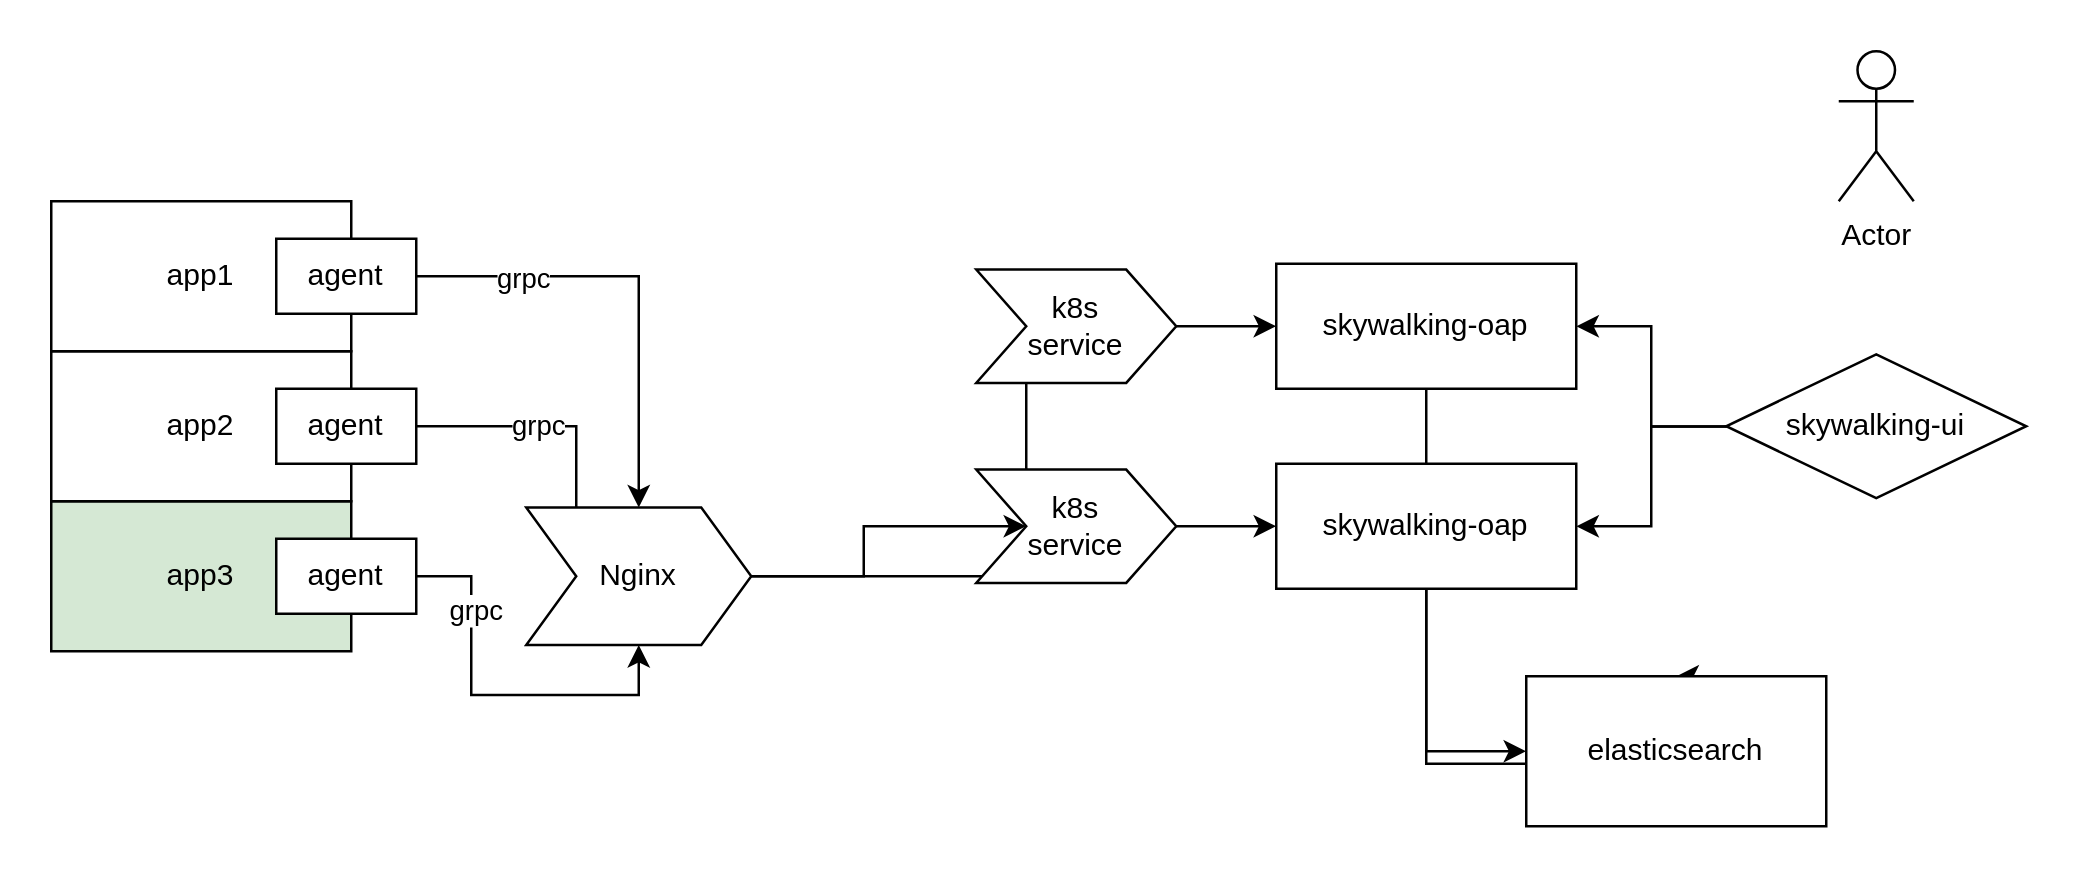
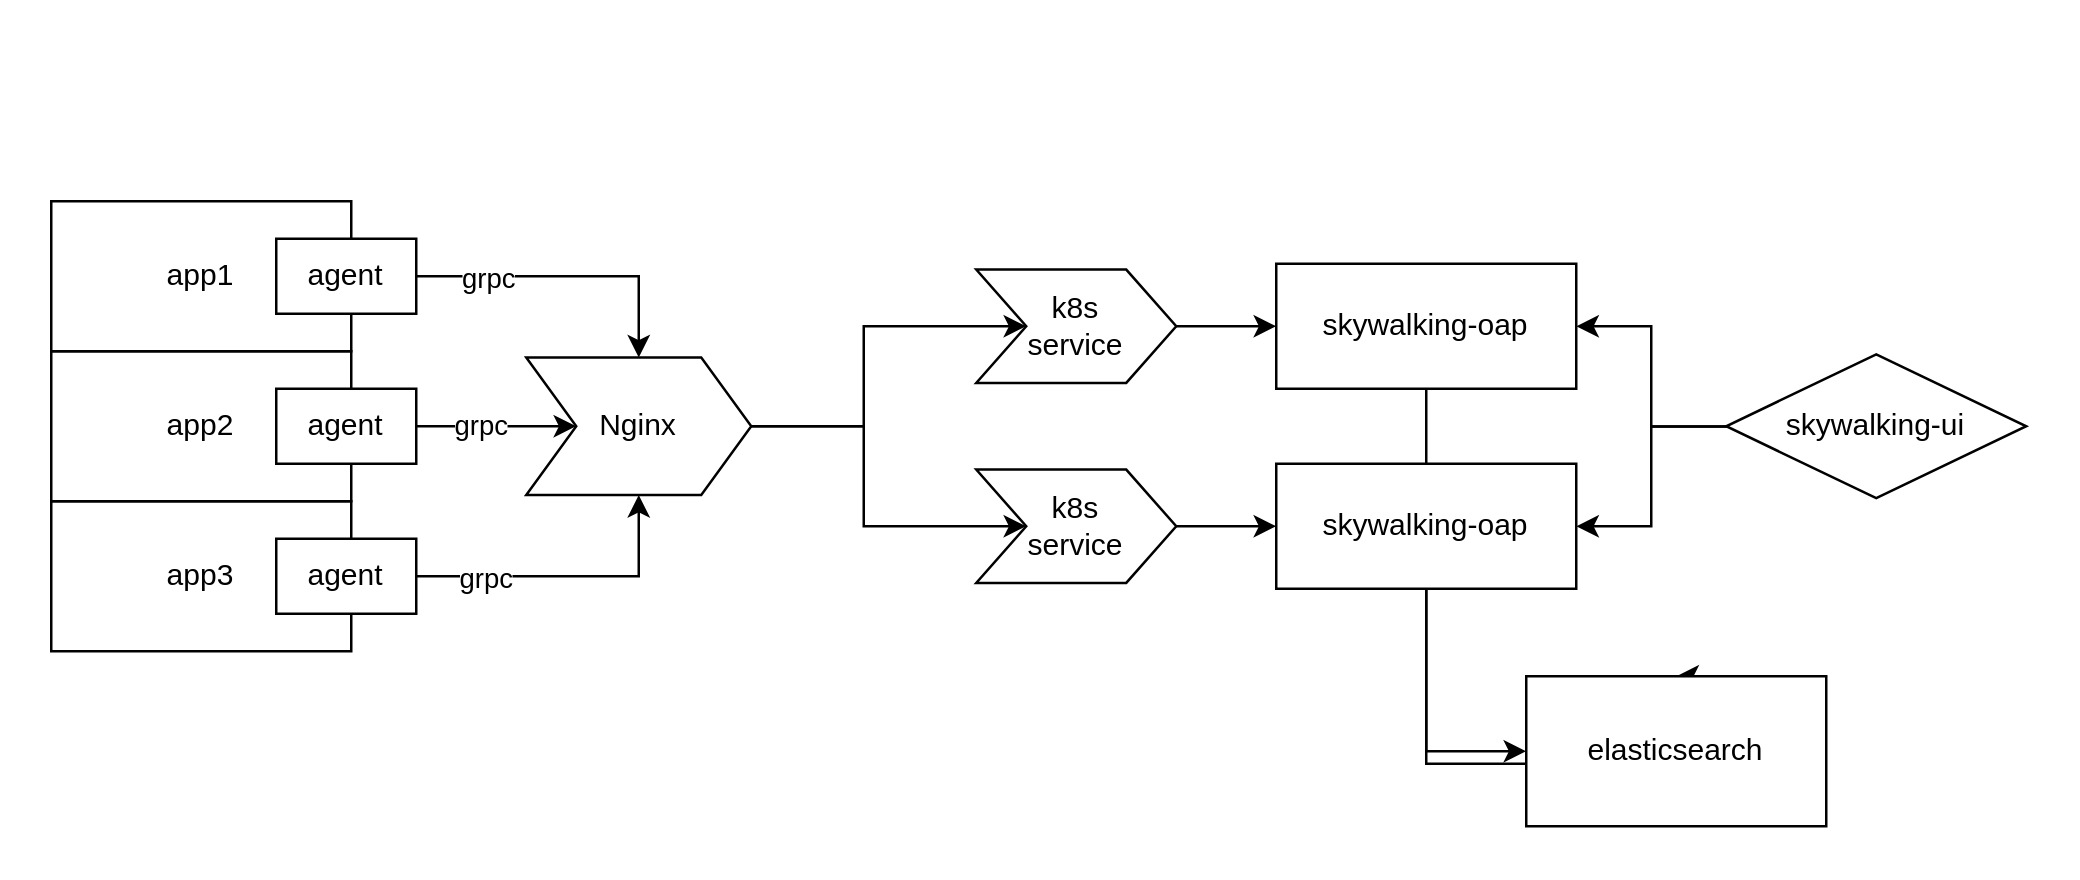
  <mxCell id="0" />
  <mxCell id="1" parent="0" />
  <mxCell id="2" style="edgeStyle=orthogonalEdgeStyle;rounded=0;orthogonalLoop=1;jettySize=auto;html=1;entryX=0.5;entryY=0;entryDx=0;entryDy=0;" edge="1" parent="1" source="17" target="21"><mxGeometry relative="1" as="geometry"><Array as="points"><mxPoint x="570" y="305" /><mxPoint x="680" y="305" /></Array></mxGeometry></mxCell>
- <mxCell id="3" value="app3" style="rounded=0;whiteSpace=wrap;html=1;fillColor=#d5e8d4;" vertex="1" parent="1"><mxGeometry x="20" y="200" width="120" height="60" as="geometry" /></mxCell>
+ <mxCell id="3" value="app3" style="rounded=0;whiteSpace=wrap;html=1;" vertex="1" parent="1"><mxGeometry x="20" y="200" width="120" height="60" as="geometry" /></mxCell>
  <mxCell id="4" value="app2" style="rounded=0;whiteSpace=wrap;html=1;" vertex="1" parent="1"><mxGeometry x="20" y="140" width="120" height="60" as="geometry" /></mxCell>
  <mxCell id="5" value="app1" style="rounded=0;whiteSpace=wrap;html=1;" vertex="1" parent="1"><mxGeometry x="20" y="80" width="120" height="60" as="geometry" /></mxCell>
  <mxCell id="6" style="edgeStyle=orthogonalEdgeStyle;rounded=0;orthogonalLoop=1;jettySize=auto;html=1;entryX=0.5;entryY=0;entryDx=0;entryDy=0;" edge="1" parent="1" source="8" target="20"><mxGeometry relative="1" as="geometry" /></mxCell>
  <mxCell id="7" value="grpc" style="edgeLabel;html=1;align=center;verticalAlign=middle;resizable=0;points=[];" vertex="1" connectable="0" parent="6"><mxGeometry x="-0.539" relative="1" as="geometry"><mxPoint as="offset" /></mxGeometry></mxCell>
  <mxCell id="8" value="agent" style="rounded=0;whiteSpace=wrap;html=1;" vertex="1" parent="1"><mxGeometry x="110" y="95" width="56" height="30" as="geometry" /></mxCell>
  <mxCell id="9" style="edgeStyle=orthogonalEdgeStyle;rounded=0;orthogonalLoop=1;jettySize=auto;html=1;entryX=0.5;entryY=1;entryDx=0;entryDy=0;" edge="1" parent="1" source="11" target="20"><mxGeometry relative="1" as="geometry" /></mxCell>
  <mxCell id="10" value="grpc" style="edgeLabel;html=1;align=center;verticalAlign=middle;resizable=0;points=[];" vertex="1" connectable="0" parent="9"><mxGeometry x="-0.563" y="1" relative="1" as="geometry"><mxPoint y="1" as="offset" /></mxGeometry></mxCell>
  <mxCell id="11" value="agent" style="rounded=0;whiteSpace=wrap;html=1;" vertex="1" parent="1"><mxGeometry x="110" y="215" width="56" height="30" as="geometry" /></mxCell>
  <mxCell id="12" style="edgeStyle=orthogonalEdgeStyle;rounded=0;orthogonalLoop=1;jettySize=auto;html=1;entryX=0;entryY=0.5;entryDx=0;entryDy=0;" edge="1" parent="1" source="14" target="20"><mxGeometry relative="1" as="geometry" /></mxCell>
  <mxCell id="13" value="grpc" style="edgeLabel;html=1;align=center;verticalAlign=middle;resizable=0;points=[];" vertex="1" connectable="0" parent="12"><mxGeometry x="-0.231" y="1" relative="1" as="geometry"><mxPoint as="offset" /></mxGeometry></mxCell>
  <mxCell id="14" value="agent" style="rounded=0;whiteSpace=wrap;html=1;" vertex="1" parent="1"><mxGeometry x="110" y="155" width="56" height="30" as="geometry" /></mxCell>
  <mxCell id="15" style="edgeStyle=orthogonalEdgeStyle;rounded=0;orthogonalLoop=1;jettySize=auto;html=1;entryX=0;entryY=0.5;entryDx=0;entryDy=0;" edge="1" parent="1" source="16" target="21"><mxGeometry relative="1" as="geometry" /></mxCell>
  <mxCell id="16" value="skywalking-oap" style="rounded=0;whiteSpace=wrap;html=1;" vertex="1" parent="1"><mxGeometry x="510" y="185" width="120" height="50" as="geometry" /></mxCell>
  <mxCell id="17" value="skywalking-oap" style="rounded=0;whiteSpace=wrap;html=1;" vertex="1" parent="1"><mxGeometry x="510" y="105" width="120" height="50" as="geometry" /></mxCell>
  <mxCell id="18" style="edgeStyle=orthogonalEdgeStyle;rounded=0;orthogonalLoop=1;jettySize=auto;html=1;entryX=0;entryY=0.5;entryDx=0;entryDy=0;" edge="1" parent="1" source="20" target="27"><mxGeometry relative="1" as="geometry" /></mxCell>
  <mxCell id="19" style="edgeStyle=orthogonalEdgeStyle;rounded=0;orthogonalLoop=1;jettySize=auto;html=1;" edge="1" parent="1" source="20" target="29"><mxGeometry relative="1" as="geometry" /></mxCell>
- <mxCell id="20" value="Nginx" style="shape=step;perimeter=stepPerimeter;whiteSpace=wrap;html=1;fixedSize=1;" vertex="1" parent="1"><mxGeometry x="210" y="202.5" width="90" height="55" as="geometry" /></mxCell>
+ <mxCell id="20" value="Nginx" style="shape=step;perimeter=stepPerimeter;whiteSpace=wrap;html=1;fixedSize=1;" vertex="1" parent="1"><mxGeometry x="210" y="142.5" width="90" height="55" as="geometry" /></mxCell>
  <mxCell id="21" value="elasticsearch" style="rounded=0;whiteSpace=wrap;html=1;" vertex="1" parent="1"><mxGeometry x="610" y="270" width="120" height="60" as="geometry" /></mxCell>
  <mxCell id="22" style="edgeStyle=orthogonalEdgeStyle;rounded=0;orthogonalLoop=1;jettySize=auto;html=1;entryX=1;entryY=0.5;entryDx=0;entryDy=0;" edge="1" parent="1" source="24" target="17"><mxGeometry relative="1" as="geometry" /></mxCell>
  <mxCell id="23" style="edgeStyle=orthogonalEdgeStyle;rounded=0;orthogonalLoop=1;jettySize=auto;html=1;entryX=1;entryY=0.5;entryDx=0;entryDy=0;" edge="1" parent="1" source="24" target="16"><mxGeometry relative="1" as="geometry" /></mxCell>
  <mxCell id="24" value="skywalking-ui" style="rhombus;whiteSpace=wrap;html=1;" vertex="1" parent="1"><mxGeometry x="690" y="141.25" width="120" height="57.5" as="geometry" /></mxCell>
- <mxCell id="25" value="Actor" style="shape=umlActor;verticalLabelPosition=bottom;verticalAlign=top;html=1;outlineConnect=0;" vertex="1" parent="1"><mxGeometry x="735" y="20" width="30" height="60" as="geometry" /></mxCell>
  <mxCell id="26" style="edgeStyle=orthogonalEdgeStyle;rounded=0;orthogonalLoop=1;jettySize=auto;html=1;" edge="1" parent="1" source="27" target="17"><mxGeometry relative="1" as="geometry" /></mxCell>
  <mxCell id="27" value="k8s&lt;br&gt;service" style="shape=step;perimeter=stepPerimeter;whiteSpace=wrap;html=1;fixedSize=1;" vertex="1" parent="1"><mxGeometry x="390" y="107.34" width="80" height="45.33" as="geometry" /></mxCell>
  <mxCell id="28" style="edgeStyle=orthogonalEdgeStyle;rounded=0;orthogonalLoop=1;jettySize=auto;html=1;" edge="1" parent="1" source="29" target="16"><mxGeometry relative="1" as="geometry" /></mxCell>
  <mxCell id="29" value="k8s&lt;br&gt;service" style="shape=step;perimeter=stepPerimeter;whiteSpace=wrap;html=1;fixedSize=1;" vertex="1" parent="1"><mxGeometry x="390" y="187.34" width="80" height="45.33" as="geometry" /></mxCell>
